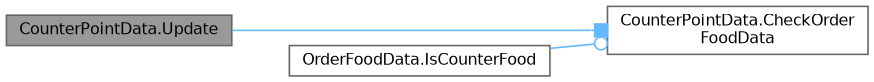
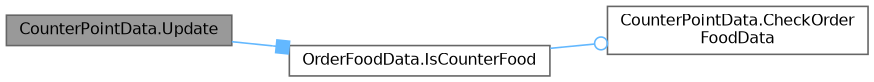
  digraph {
    rankdir=LR
    node [color=grey40 fillcolor=white fontname=Helvetica fontsize=10 shape=box style=filled]
    edge [color=steelblue1 fontname=Helvetica fontsize=10 labelfontname=Helvetica labelfontsize=10 style=solid]
    n1 [color=gray40 fillcolor=grey60 fontcolor=black height=0.2 label="CounterPointData.Update" width=0.4]
    n2 [height=0.2 label="CounterPointData.CheckOrder\lFoodData" width=0.4]
    n3 [height=0.2 label="OrderFoodData.IsCounterFood" width=0.4]
-   n1 -> n2 [arrowhead=box]
+   n1 -> n3 [arrowhead=box]
    n3 -> n2 [arrowhead=odot]
  }
